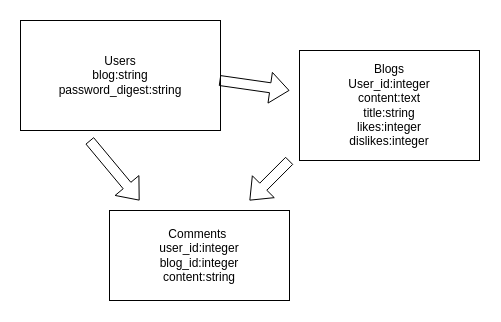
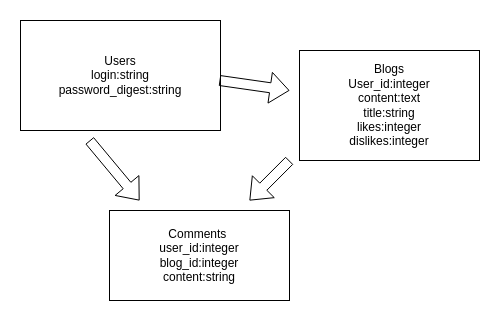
  <mxCell id="0" />
  <mxCell id="1" parent="0" />
- <mxCell id="2" value="Users&lt;br&gt;blog:string&lt;br&gt;password_digest:string" style="rounded=0;whiteSpace=wrap;html=1;" vertex="1" parent="1"><mxGeometry x="20" y="20" width="200" height="110" as="geometry" /></mxCell>
+ <mxCell id="2" value="Users&lt;br&gt;login:string&lt;br&gt;password_digest:string" style="rounded=0;whiteSpace=wrap;html=1;" vertex="1" parent="1"><mxGeometry x="20" y="20" width="200" height="110" as="geometry" /></mxCell>
  <mxCell id="3" value="Blogs&lt;br&gt;User_id:integer&lt;br&gt;content:text&lt;br&gt;title:string&lt;br&gt;likes:integer&lt;br&gt;dislikes:integer" style="rounded=0;whiteSpace=wrap;html=1;" vertex="1" parent="1"><mxGeometry x="299" y="50" width="180" height="110" as="geometry" /></mxCell>
  <mxCell id="4" value="" style="endArrow=classic;html=1;shape=flexArrow;" edge="1" parent="1"><mxGeometry width="50" height="50" relative="1" as="geometry"><mxPoint x="219" y="80" as="sourcePoint" /><mxPoint x="289" y="90" as="targetPoint" /></mxGeometry></mxCell>
  <mxCell id="5" value="Comments&amp;nbsp;&lt;br&gt;user_id:integer&lt;br&gt;blog_id:integer&lt;br&gt;content:string" style="rounded=0;whiteSpace=wrap;html=1;" vertex="1" parent="1"><mxGeometry x="109" y="210" width="180" height="90" as="geometry" /></mxCell>
  <mxCell id="6" value="" style="shape=flexArrow;endArrow=classic;html=1;" edge="1" parent="1"><mxGeometry width="50" height="50" relative="1" as="geometry"><mxPoint x="89" y="140" as="sourcePoint" /><mxPoint x="139" y="200" as="targetPoint" /></mxGeometry></mxCell>
  <mxCell id="7" value="" style="shape=flexArrow;endArrow=classic;html=1;" edge="1" parent="1"><mxGeometry width="50" height="50" relative="1" as="geometry"><mxPoint x="289" y="160" as="sourcePoint" /><mxPoint x="249" y="200" as="targetPoint" /></mxGeometry></mxCell>
